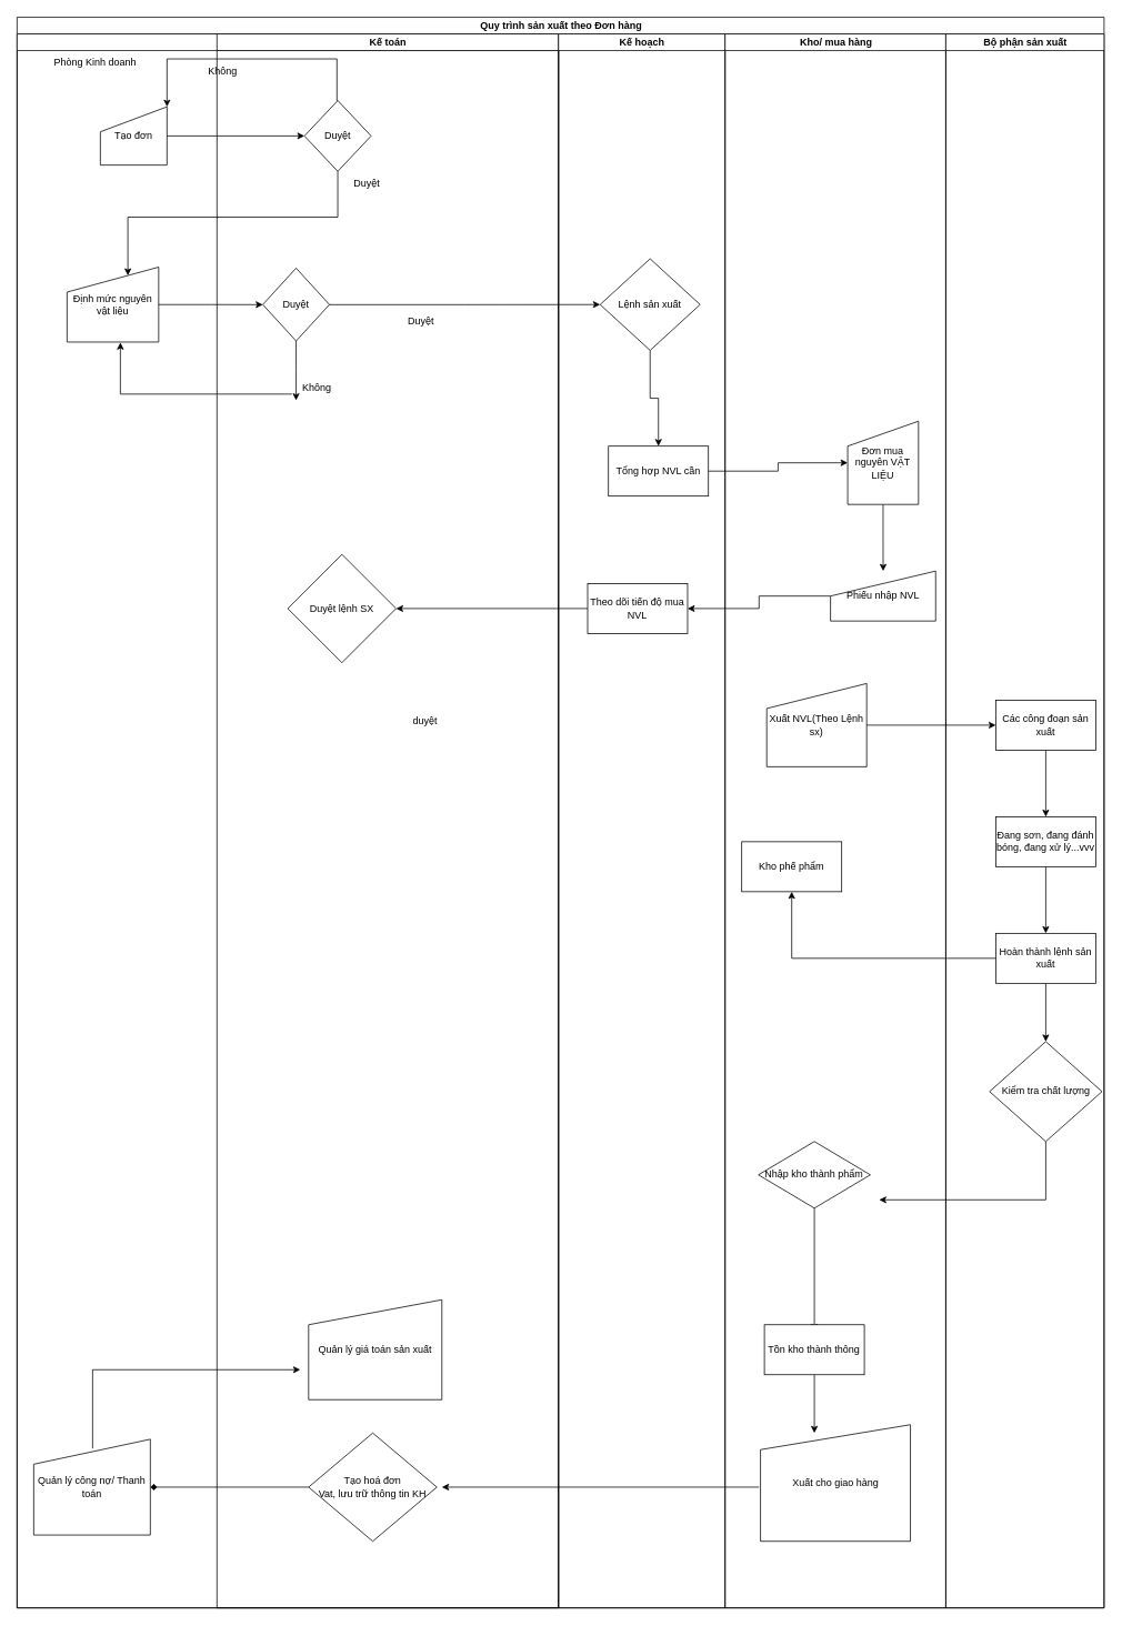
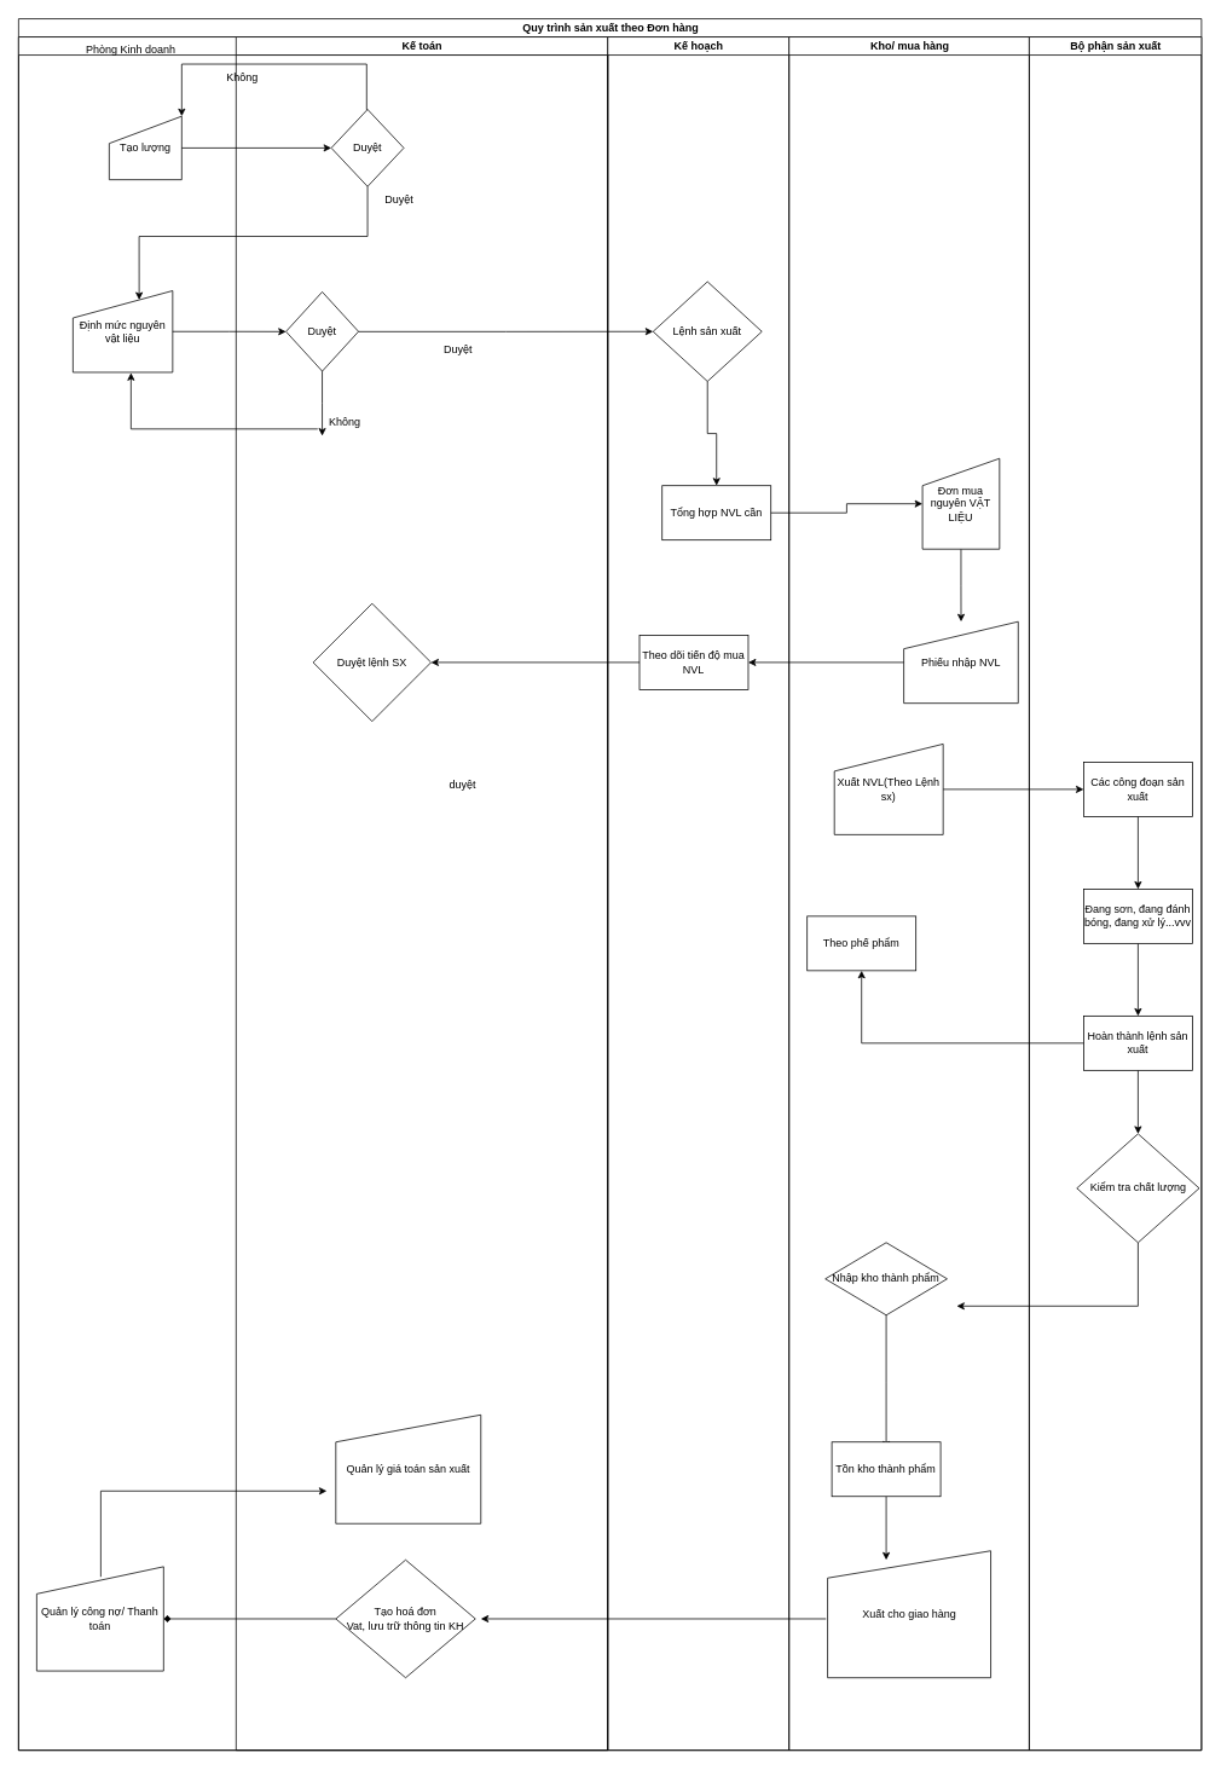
  <mxCell id="0" />
  <mxCell id="1" parent="0" />
  <mxCell id="2" value="Quy trình sản xuất theo Đơn hàng" style="swimlane;childLayout=stackLayout;resizeParent=1;resizeParentMax=0;startSize=20;html=1;" vertex="1" parent="1"><mxGeometry x="20" y="20" width="1305" height="1910" as="geometry" /></mxCell>
  <mxCell id="3" value="" style="swimlane;startSize=20;html=1;" vertex="1" parent="2"><mxGeometry y="20" width="650" height="1890" as="geometry" /></mxCell>
- <mxCell id="4" value="Tạo đơn" style="shape=manualInput;whiteSpace=wrap;html=1;" vertex="1" parent="3"><mxGeometry x="100" y="87.5" width="80" height="70" as="geometry" /></mxCell>
+ <mxCell id="4" value="Tạo lượng" style="shape=manualInput;whiteSpace=wrap;html=1;" vertex="1" parent="3"><mxGeometry x="100" y="87.5" width="80" height="70" as="geometry" /></mxCell>
  <mxCell id="5" value="Định mức nguyên vật liệu" style="shape=manualInput;whiteSpace=wrap;html=1;" vertex="1" parent="3"><mxGeometry x="60" y="280" width="110" height="90" as="geometry" /></mxCell>
  <mxCell id="6" value="Kế toán" style="swimlane;startSize=20;html=1;" vertex="1" parent="3"><mxGeometry x="240" width="410" height="1890" as="geometry" /></mxCell>
  <mxCell id="7" value="Duyệt" style="rhombus;whiteSpace=wrap;html=1;" vertex="1" parent="6"><mxGeometry x="105" y="80" width="80" height="85" as="geometry" /></mxCell>
  <mxCell id="8" value="Không" style="text;html=1;strokeColor=none;fillColor=none;align=center;verticalAlign=middle;whiteSpace=wrap;rounded=0;" vertex="1" parent="6"><mxGeometry x="-50" y="30" width="114" height="30" as="geometry" /></mxCell>
  <mxCell id="9" value="Duyệt" style="text;html=1;strokeColor=none;fillColor=none;align=center;verticalAlign=middle;whiteSpace=wrap;rounded=0;" vertex="1" parent="6"><mxGeometry x="150" y="165" width="60" height="30" as="geometry" /></mxCell>
  <mxCell id="10" style="edgeStyle=orthogonalEdgeStyle;rounded=0;orthogonalLoop=1;jettySize=auto;html=1;" edge="1" parent="6" source="11"><mxGeometry relative="1" as="geometry"><mxPoint x="95" y="440" as="targetPoint" /></mxGeometry></mxCell>
  <mxCell id="11" value="Duyệt" style="rhombus;whiteSpace=wrap;html=1;" vertex="1" parent="6"><mxGeometry x="55" y="281.25" width="80" height="87.5" as="geometry" /></mxCell>
  <mxCell id="12" value="Không" style="text;html=1;strokeColor=none;fillColor=none;align=center;verticalAlign=middle;whiteSpace=wrap;rounded=0;" vertex="1" parent="6"><mxGeometry x="90" y="410" width="60" height="30" as="geometry" /></mxCell>
  <mxCell id="13" value="Duyệt" style="text;html=1;strokeColor=none;fillColor=none;align=center;verticalAlign=middle;whiteSpace=wrap;rounded=0;" vertex="1" parent="6"><mxGeometry x="215" y="330" width="60" height="30" as="geometry" /></mxCell>
  <mxCell id="14" value="Duyệt lệnh SX" style="rhombus;whiteSpace=wrap;html=1;" vertex="1" parent="6"><mxGeometry x="85" y="625" width="130" height="130" as="geometry" /></mxCell>
  <mxCell id="15" value="Tạo hoá đơn&lt;br&gt;Vat, lưu trữ thông tin KH" style="rhombus;whiteSpace=wrap;html=1;" vertex="1" parent="6"><mxGeometry x="110" y="1680" width="154" height="130" as="geometry" /></mxCell>
  <mxCell id="16" value="Quản lý giá toán sản xuất&lt;br&gt;" style="shape=manualInput;whiteSpace=wrap;html=1;" vertex="1" parent="6"><mxGeometry x="110" y="1520" width="160" height="120" as="geometry" /></mxCell>
  <mxCell id="17" value="" style="edgeStyle=orthogonalEdgeStyle;rounded=0;orthogonalLoop=1;jettySize=auto;html=1;" edge="1" parent="3" source="4" target="7"><mxGeometry relative="1" as="geometry" /></mxCell>
  <mxCell id="18" style="edgeStyle=orthogonalEdgeStyle;rounded=0;orthogonalLoop=1;jettySize=auto;html=1;exitX=0.5;exitY=0;exitDx=0;exitDy=0;entryX=1;entryY=0;entryDx=0;entryDy=0;" edge="1" parent="3" source="7" target="4"><mxGeometry relative="1" as="geometry"><mxPoint x="160" y="30" as="targetPoint" /><Array as="points"><mxPoint x="384" y="30" /><mxPoint x="180" y="30" /></Array></mxGeometry></mxCell>
  <mxCell id="19" value="" style="edgeStyle=orthogonalEdgeStyle;rounded=0;orthogonalLoop=1;jettySize=auto;html=1;" edge="1" parent="3" source="5" target="11"><mxGeometry relative="1" as="geometry" /></mxCell>
  <mxCell id="20" style="edgeStyle=orthogonalEdgeStyle;rounded=0;orthogonalLoop=1;jettySize=auto;html=1;exitX=0.505;exitY=0.097;exitDx=0;exitDy=0;exitPerimeter=0;" edge="1" parent="3" source="21"><mxGeometry relative="1" as="geometry"><mxPoint x="340" y="1604" as="targetPoint" /><Array as="points"><mxPoint x="91" y="1604" /></Array></mxGeometry></mxCell>
  <mxCell id="21" value="Quản lý công nợ/ Thanh toán" style="shape=manualInput;whiteSpace=wrap;html=1;" vertex="1" parent="3"><mxGeometry x="20" y="1687.5" width="140" height="115" as="geometry" /></mxCell>
  <mxCell id="22" style="edgeStyle=orthogonalEdgeStyle;rounded=0;orthogonalLoop=1;jettySize=auto;html=1;endArrow=diamond;" edge="1" parent="3" source="15" target="21"><mxGeometry relative="1" as="geometry"><mxPoint x="120" y="1745" as="targetPoint" /></mxGeometry></mxCell>
- <mxCell id="23" value="Phòng Kinh doanh" style="text;html=1;strokeColor=none;fillColor=none;align=center;verticalAlign=middle;whiteSpace=wrap;rounded=0;" vertex="1" parent="3"><mxGeometry x="24" y="20" width="140" height="30" as="geometry" /></mxCell>
+ <mxCell id="23" value="Phòng Kinh doanh" style="text;html=1;strokeColor=none;fillColor=none;align=center;verticalAlign=middle;whiteSpace=wrap;rounded=0;" vertex="1" parent="3"><mxGeometry x="54" width="140" height="30" as="geometry" /></mxCell>
  <mxCell id="24" style="edgeStyle=orthogonalEdgeStyle;rounded=0;orthogonalLoop=1;jettySize=auto;html=1;entryX=0.664;entryY=0.111;entryDx=0;entryDy=0;entryPerimeter=0;" edge="1" parent="3" source="7" target="5"><mxGeometry relative="1" as="geometry"><Array as="points"><mxPoint x="385" y="220" /><mxPoint x="133" y="220" /></Array></mxGeometry></mxCell>
  <mxCell id="25" style="edgeStyle=orthogonalEdgeStyle;rounded=0;orthogonalLoop=1;jettySize=auto;html=1;exitX=0;exitY=0.75;exitDx=0;exitDy=0;entryX=0.582;entryY=1.006;entryDx=0;entryDy=0;entryPerimeter=0;" edge="1" parent="3" source="12" target="5"><mxGeometry relative="1" as="geometry" /></mxCell>
  <mxCell id="26" value="Kế hoạch" style="swimlane;startSize=20;html=1;" vertex="1" parent="2"><mxGeometry x="650" y="20" width="200" height="1890" as="geometry" /></mxCell>
  <mxCell id="27" value="" style="edgeStyle=orthogonalEdgeStyle;rounded=0;orthogonalLoop=1;jettySize=auto;html=1;" edge="1" parent="26" source="28" target="29"><mxGeometry relative="1" as="geometry" /></mxCell>
  <mxCell id="28" value="Lệnh sản xuất" style="rhombus;whiteSpace=wrap;html=1;" vertex="1" parent="26"><mxGeometry x="50" y="270" width="120" height="110" as="geometry" /></mxCell>
  <mxCell id="29" value="Tổng hợp NVL cần" style="whiteSpace=wrap;html=1;" vertex="1" parent="26"><mxGeometry x="60" y="495" width="120" height="60" as="geometry" /></mxCell>
  <mxCell id="30" value="Theo dõi tiến độ mua NVL" style="whiteSpace=wrap;html=1;" vertex="1" parent="26"><mxGeometry x="35" y="660" width="120" height="60" as="geometry" /></mxCell>
  <mxCell id="31" value="Kho/ mua hàng" style="swimlane;startSize=20;html=1;" vertex="1" parent="2"><mxGeometry x="850" y="20" width="265" height="1890" as="geometry" /></mxCell>
  <mxCell id="32" value="" style="edgeStyle=orthogonalEdgeStyle;rounded=0;orthogonalLoop=1;jettySize=auto;html=1;" edge="1" parent="31" source="33" target="34"><mxGeometry relative="1" as="geometry" /></mxCell>
  <mxCell id="33" value="Đơn mua nguyên VẬT LIỆU" style="shape=manualInput;whiteSpace=wrap;html=1;" vertex="1" parent="31"><mxGeometry x="147.19" y="465" width="85" height="100" as="geometry" /></mxCell>
- <mxCell id="34" value="Phiếu nhập NVL" style="shape=manualInput;whiteSpace=wrap;html=1;" vertex="1" parent="31"><mxGeometry x="126.56" y="645" width="126.25" height="60" as="geometry" /></mxCell>
+ <mxCell id="34" value="Phiếu nhập NVL" style="shape=manualInput;whiteSpace=wrap;html=1;" vertex="1" parent="31"><mxGeometry x="126.56" y="645" width="126.25" height="90" as="geometry" /></mxCell>
  <mxCell id="35" value="Xuất NVL(Theo Lệnh sx)" style="shape=manualInput;whiteSpace=wrap;html=1;" vertex="1" parent="31"><mxGeometry x="50" y="780" width="120" height="100" as="geometry" /></mxCell>
- <mxCell id="36" value="Kho phế phẩm" style="rounded=0;whiteSpace=wrap;html=1;" vertex="1" parent="31"><mxGeometry x="20" y="970" width="120" height="60" as="geometry" /></mxCell>
+ <mxCell id="36" value="Theo phế phẩm" style="rounded=0;whiteSpace=wrap;html=1;" vertex="1" parent="31"><mxGeometry x="20" y="970" width="120" height="60" as="geometry" /></mxCell>
  <mxCell id="37" value="" style="edgeStyle=orthogonalEdgeStyle;rounded=0;orthogonalLoop=1;jettySize=auto;html=1;" edge="1" parent="31" source="38"><mxGeometry relative="1" as="geometry"><mxPoint x="107.19" y="1557.5" as="targetPoint" /></mxGeometry></mxCell>
  <mxCell id="38" value="Nhập kho thành phẩm" style="rhombus;whiteSpace=wrap;html=1;" vertex="1" parent="31"><mxGeometry x="40" y="1330" width="134.38" height="80" as="geometry" /></mxCell>
  <mxCell id="39" value="" style="edgeStyle=orthogonalEdgeStyle;rounded=0;orthogonalLoop=1;jettySize=auto;html=1;" edge="1" parent="31" source="40"><mxGeometry relative="1" as="geometry"><mxPoint x="107.2" y="1680.015" as="targetPoint" /></mxGeometry></mxCell>
- <mxCell id="40" value="Tồn kho thành thông" style="rounded=0;whiteSpace=wrap;html=1;" vertex="1" parent="31"><mxGeometry x="47.19" y="1550" width="120" height="60" as="geometry" /></mxCell>
+ <mxCell id="40" value="Tồn kho thành phẩm" style="rounded=0;whiteSpace=wrap;html=1;" vertex="1" parent="31"><mxGeometry x="47.19" y="1550" width="120" height="60" as="geometry" /></mxCell>
  <mxCell id="41" style="edgeStyle=orthogonalEdgeStyle;rounded=0;orthogonalLoop=1;jettySize=auto;html=1;" edge="1" parent="31"><mxGeometry relative="1" as="geometry"><mxPoint x="-340" y="1745" as="targetPoint" /><mxPoint x="40.78" y="1745" as="sourcePoint" /></mxGeometry></mxCell>
  <mxCell id="42" value="Xuất cho giao hàng" style="shape=manualInput;whiteSpace=wrap;html=1;" vertex="1" parent="31"><mxGeometry x="42.5" y="1670" width="180" height="140" as="geometry" /></mxCell>
  <mxCell id="43" value="Bộ phận sản xuất" style="swimlane;startSize=20;html=1;" vertex="1" parent="2"><mxGeometry x="1115" y="20" width="190" height="1890" as="geometry" /></mxCell>
  <mxCell id="44" value="" style="edgeStyle=orthogonalEdgeStyle;rounded=0;orthogonalLoop=1;jettySize=auto;html=1;" edge="1" parent="43" source="45" target="47"><mxGeometry relative="1" as="geometry" /></mxCell>
  <mxCell id="45" value="Các công đoạn sản xuất" style="whiteSpace=wrap;html=1;" vertex="1" parent="43"><mxGeometry x="60" y="800" width="120" height="60" as="geometry" /></mxCell>
  <mxCell id="46" value="" style="edgeStyle=orthogonalEdgeStyle;rounded=0;orthogonalLoop=1;jettySize=auto;html=1;" edge="1" parent="43" source="47" target="49"><mxGeometry relative="1" as="geometry" /></mxCell>
  <mxCell id="47" value="Đang sơn, đang đánh bóng, đang xử lý...vvv" style="whiteSpace=wrap;html=1;" vertex="1" parent="43"><mxGeometry x="60" y="940" width="120" height="60" as="geometry" /></mxCell>
  <mxCell id="48" value="" style="edgeStyle=orthogonalEdgeStyle;rounded=0;orthogonalLoop=1;jettySize=auto;html=1;" edge="1" parent="43" source="49" target="51"><mxGeometry relative="1" as="geometry" /></mxCell>
  <mxCell id="49" value="Hoàn thành lệnh sản xuất" style="whiteSpace=wrap;html=1;" vertex="1" parent="43"><mxGeometry x="60" y="1080" width="120" height="60" as="geometry" /></mxCell>
  <mxCell id="50" style="edgeStyle=orthogonalEdgeStyle;rounded=0;orthogonalLoop=1;jettySize=auto;html=1;" edge="1" parent="43" source="51"><mxGeometry relative="1" as="geometry"><mxPoint x="-80" y="1400" as="targetPoint" /><Array as="points"><mxPoint x="120" y="1400" /></Array></mxGeometry></mxCell>
  <mxCell id="51" value="Kiểm tra chất lượng" style="rhombus;whiteSpace=wrap;html=1;" vertex="1" parent="43"><mxGeometry x="52.5" y="1210" width="135" height="120" as="geometry" /></mxCell>
  <mxCell id="52" value="" style="edgeStyle=orthogonalEdgeStyle;rounded=0;orthogonalLoop=1;jettySize=auto;html=1;" edge="1" parent="2" source="11" target="28"><mxGeometry relative="1" as="geometry" /></mxCell>
  <mxCell id="53" value="" style="edgeStyle=orthogonalEdgeStyle;rounded=0;orthogonalLoop=1;jettySize=auto;html=1;" edge="1" parent="2" source="29" target="33"><mxGeometry relative="1" as="geometry" /></mxCell>
  <mxCell id="54" value="" style="edgeStyle=orthogonalEdgeStyle;rounded=0;orthogonalLoop=1;jettySize=auto;html=1;" edge="1" parent="2" source="34" target="30"><mxGeometry relative="1" as="geometry" /></mxCell>
  <mxCell id="55" value="" style="edgeStyle=orthogonalEdgeStyle;rounded=0;orthogonalLoop=1;jettySize=auto;html=1;" edge="1" parent="2" source="30" target="14"><mxGeometry relative="1" as="geometry" /></mxCell>
  <mxCell id="56" value="" style="edgeStyle=orthogonalEdgeStyle;rounded=0;orthogonalLoop=1;jettySize=auto;html=1;" edge="1" parent="2" source="35" target="45"><mxGeometry relative="1" as="geometry" /></mxCell>
  <mxCell id="57" value="" style="edgeStyle=orthogonalEdgeStyle;rounded=0;orthogonalLoop=1;jettySize=auto;html=1;" edge="1" parent="2" source="49" target="36"><mxGeometry relative="1" as="geometry"><mxPoint x="1130" y="1050" as="targetPoint" /></mxGeometry></mxCell>
  <mxCell id="58" value="duyệt" style="text;html=1;strokeColor=none;fillColor=none;align=center;verticalAlign=middle;whiteSpace=wrap;rounded=0;" vertex="1" parent="1"><mxGeometry x="480" y="850" width="60" height="30" as="geometry" /></mxCell>
